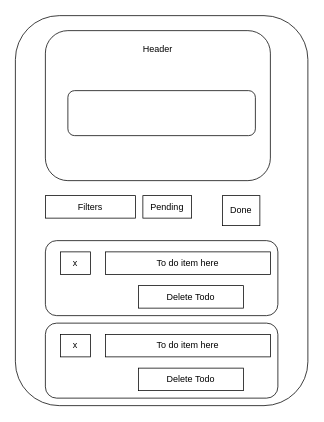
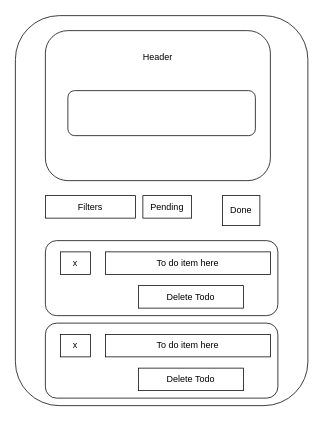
  <mxCell id="0" />
  <mxCell id="1" parent="0" />
  <mxCell id="2" value="" style="rounded=1;whiteSpace=wrap;html=1;" vertex="1" parent="1"><mxGeometry x="20" y="20" width="390" height="520" as="geometry" /></mxCell>
  <mxCell id="3" value="" style="rounded=1;whiteSpace=wrap;html=1;" vertex="1" parent="1"><mxGeometry x="60" y="40" width="300" height="200" as="geometry" /></mxCell>
  <mxCell id="4" value="" style="rounded=1;whiteSpace=wrap;html=1;" vertex="1" parent="1"><mxGeometry x="90" y="120" width="250" height="60" as="geometry" /></mxCell>
- <mxCell id="5" value="Header" style="text;html=1;strokeColor=none;fillColor=none;align=center;verticalAlign=middle;whiteSpace=wrap;rounded=0;" vertex="1" parent="1"><mxGeometry x="180" y="50" width="60" height="30" as="geometry" /></mxCell>
+ <mxCell id="5" value="Header" style="text;html=1;strokeColor=none;fillColor=none;align=center;verticalAlign=middle;whiteSpace=wrap;rounded=0;" vertex="1" parent="1"><mxGeometry x="180" y="60" width="60" height="30" as="geometry" /></mxCell>
  <mxCell id="6" value="" style="rounded=1;whiteSpace=wrap;html=1;" vertex="1" parent="1"><mxGeometry x="60" y="320" width="310" height="100" as="geometry" /></mxCell>
  <mxCell id="7" value="x" style="rounded=0;whiteSpace=wrap;html=1;" vertex="1" parent="1"><mxGeometry x="80" y="335" width="40" height="30" as="geometry" /></mxCell>
  <mxCell id="8" value="To do item here" style="text;html=1;strokeColor=default;fillColor=none;align=center;verticalAlign=middle;whiteSpace=wrap;rounded=0;" vertex="1" parent="1"><mxGeometry x="140" y="335" width="220" height="30" as="geometry" /></mxCell>
  <mxCell id="9" value="Delete Todo" style="text;html=1;strokeColor=default;fillColor=none;align=center;verticalAlign=middle;whiteSpace=wrap;rounded=0;" vertex="1" parent="1"><mxGeometry x="184" y="380" width="140" height="30" as="geometry" /></mxCell>
  <mxCell id="10" value="" style="rounded=1;whiteSpace=wrap;html=1;" vertex="1" parent="1"><mxGeometry x="60" y="430" width="310" height="100" as="geometry" /></mxCell>
  <mxCell id="11" value="x" style="rounded=0;whiteSpace=wrap;html=1;" vertex="1" parent="1"><mxGeometry x="80" y="445" width="40" height="30" as="geometry" /></mxCell>
  <mxCell id="12" value="To do item here" style="text;html=1;strokeColor=default;fillColor=none;align=center;verticalAlign=middle;whiteSpace=wrap;rounded=0;" vertex="1" parent="1"><mxGeometry x="140" y="445" width="220" height="30" as="geometry" /></mxCell>
  <mxCell id="13" value="Delete Todo" style="text;html=1;strokeColor=default;fillColor=none;align=center;verticalAlign=middle;whiteSpace=wrap;rounded=0;" vertex="1" parent="1"><mxGeometry x="184" y="490" width="140" height="30" as="geometry" /></mxCell>
  <mxCell id="14" value="Filters" style="rounded=0;whiteSpace=wrap;html=1;strokeColor=default;" vertex="1" parent="1"><mxGeometry x="60" y="260" width="120" height="30" as="geometry" /></mxCell>
  <mxCell id="15" value="Pending" style="rounded=0;whiteSpace=wrap;html=1;strokeColor=default;" vertex="1" parent="1"><mxGeometry x="190" y="260" width="65" height="30" as="geometry" /></mxCell>
  <mxCell id="16" value="Done" style="rounded=0;whiteSpace=wrap;html=1;strokeColor=default;" vertex="1" parent="1"><mxGeometry x="296" y="260" width="50" height="40" as="geometry" /></mxCell>
